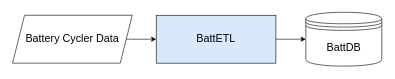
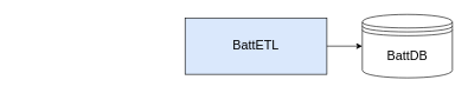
  <mxCell id="0" />
  <mxCell id="1" parent="0" />
- <mxCell id="2" value="" style="edgeStyle=orthogonalEdgeStyle;rounded=0;orthogonalLoop=1;jettySize=auto;html=1;" edge="1" parent="1" source="3" target="4"><mxGeometry relative="1" as="geometry" /></mxCell>
- <mxCell id="3" value="&lt;font style=&quot;font-size: 18px;&quot;&gt;Battery Cycler Data&lt;/font&gt;" style="shape=parallelogram;perimeter=parallelogramPerimeter;whiteSpace=wrap;html=1;fixedSize=1;" vertex="1" parent="1"><mxGeometry x="20" y="25" width="200" height="80" as="geometry" /></mxCell>
  <mxCell id="4" value="&lt;font style=&quot;font-size: 18px;&quot;&gt;BattETL&lt;/font&gt;" style="rounded=0;whiteSpace=wrap;html=1;fillColor=#dae8fc;" vertex="1" parent="1"><mxGeometry x="260" y="25" width="200" height="80" as="geometry" /></mxCell>
  <mxCell id="5" value="&lt;font style=&quot;font-size: 18px;&quot;&gt;BattDB&lt;/font&gt;" style="shape=datastore;whiteSpace=wrap;html=1;" vertex="1" parent="1"><mxGeometry x="510" y="20" width="127" height="90" as="geometry" /></mxCell>
  <mxCell id="6" value="" style="edgeStyle=orthogonalEdgeStyle;rounded=0;orthogonalLoop=1;jettySize=auto;html=1;entryX=0;entryY=0.5;entryDx=0;entryDy=0;exitX=1;exitY=0.5;exitDx=0;exitDy=0;" edge="1" parent="1" source="4" target="5"><mxGeometry relative="1" as="geometry"><mxPoint x="220" y="75" as="sourcePoint" /><mxPoint x="270" y="75" as="targetPoint" /></mxGeometry></mxCell>
